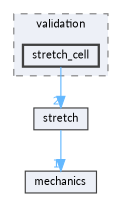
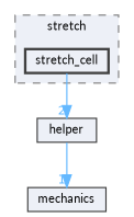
  digraph {
    compound=true
    fontname=Lato
    node [color=grey25 fillcolor="#edf0f7" fontname=Lato fontsize=10 shape=box style=filled]
    edge [color=steelblue1 fontcolor=steelblue1 fontname=Lato fontsize=10 labeldistance=1.5 labelfontname=Helvetica labelfontsize=10]
    n1 [height=0.2 label=stretch_cell style="filled,bold" width=0.4]
-   n2 [height=0.2 label=stretch width=0.4]
+   n2 [height=0.2 label=helper width=0.4]
    n3 [height=0.2 label=mechanics width=0.4]
    subgraph cluster_1 {
      bgcolor="#edf0f7"
      fontsize=10
-     label=validation
+     label=stretch
      pencolor=grey50
      style="filled,dashed"
      n1
    }
    n1 -> n2 [headlabel=2]
    n2 -> n3 [headlabel=1]
  }
